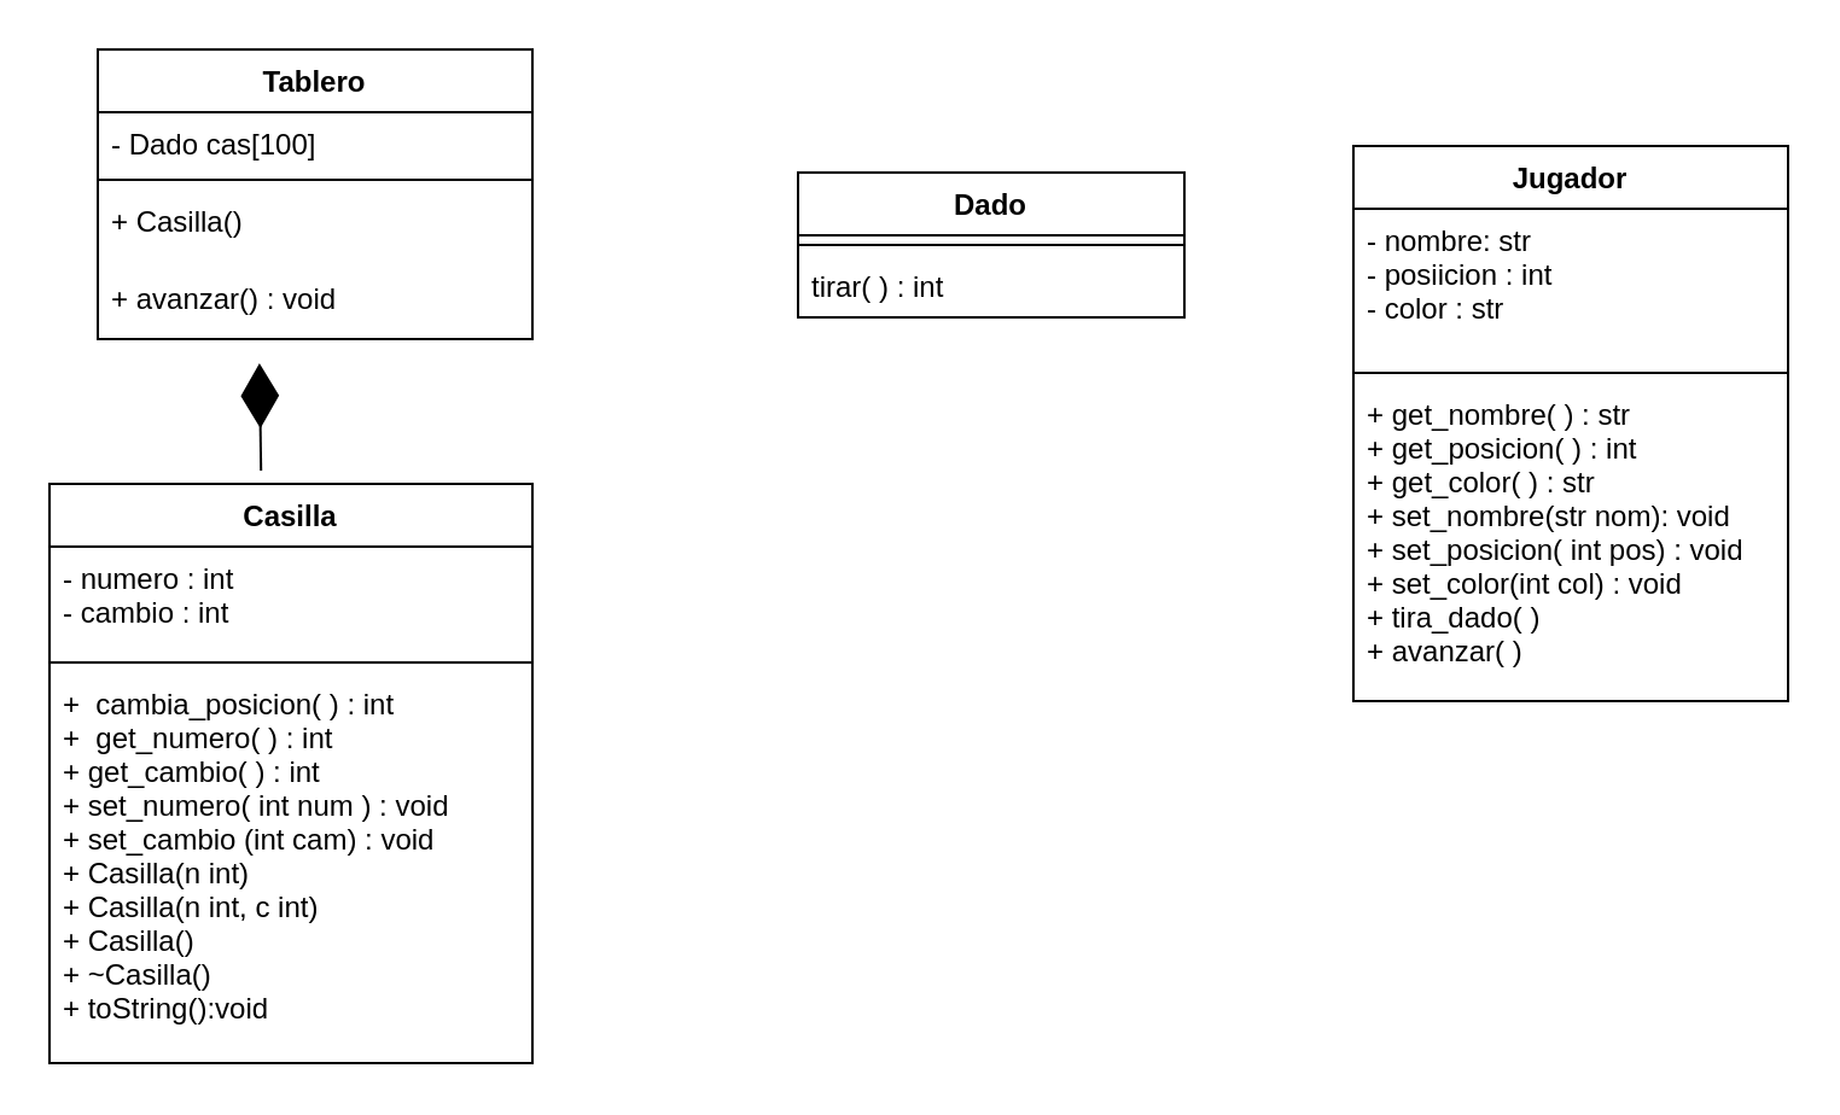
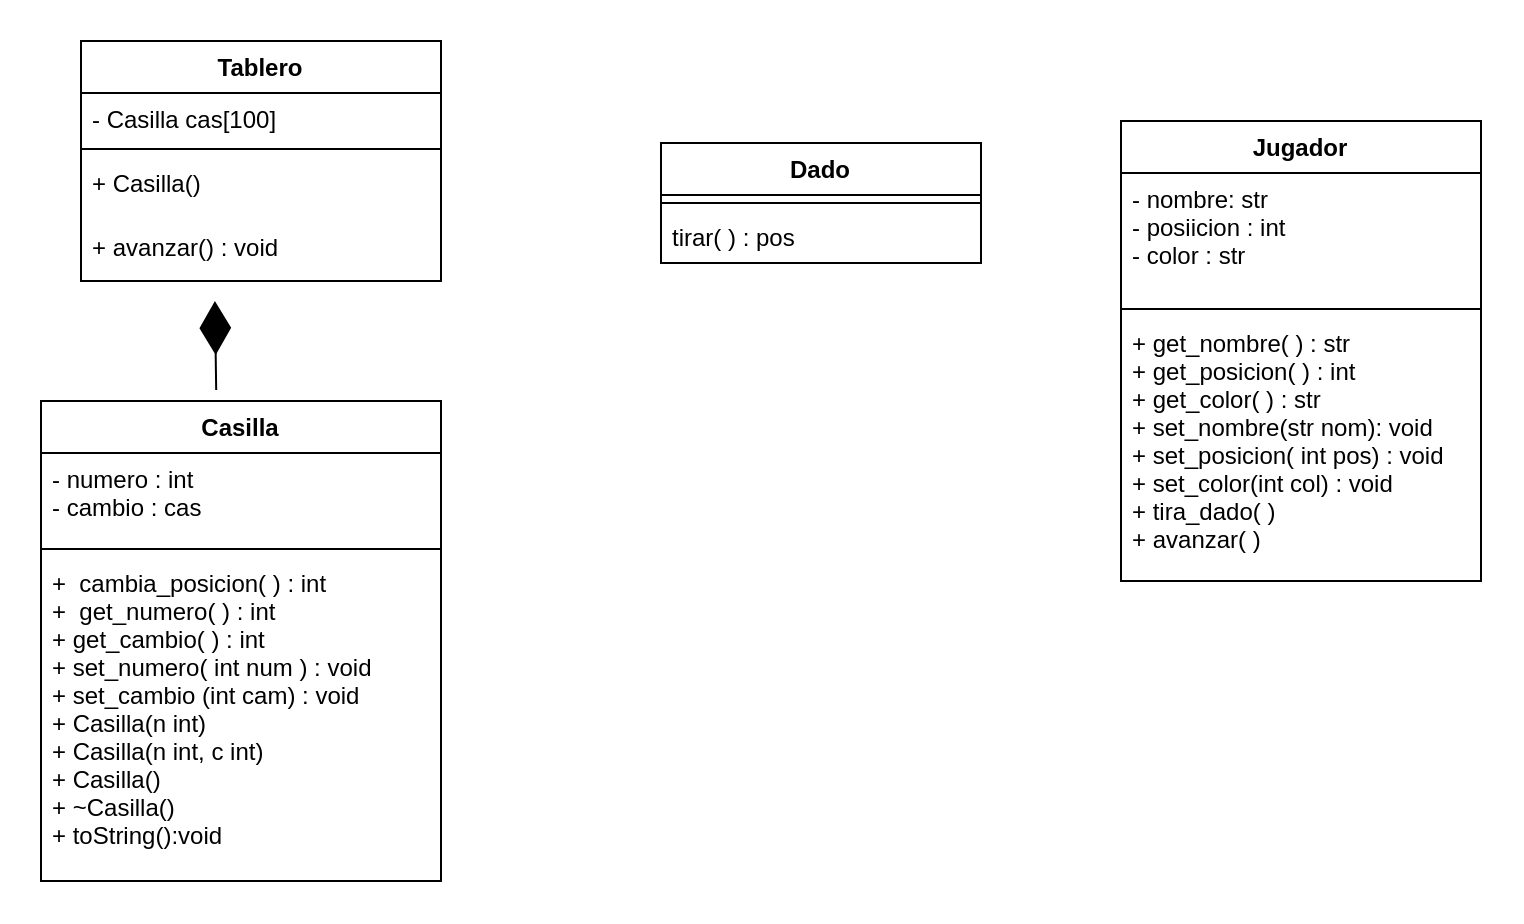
  <mxCell id="0" />
  <mxCell id="1" parent="0" />
  <mxCell id="2" value="Casilla" style="swimlane;fontStyle=1;align=center;verticalAlign=top;childLayout=stackLayout;horizontal=1;startSize=26;horizontalStack=0;resizeParent=1;resizeParentMax=0;resizeLast=0;collapsible=1;marginBottom=0;" parent="1" vertex="1"><mxGeometry x="20" y="200" width="200" height="240" as="geometry" /></mxCell>
- <mxCell id="3" value="- numero : int&#10;- cambio : int" style="text;strokeColor=none;fillColor=none;align=left;verticalAlign=top;spacingLeft=4;spacingRight=4;overflow=hidden;rotatable=0;points=[[0,0.5],[1,0.5]];portConstraint=eastwest;" parent="2" vertex="1"><mxGeometry y="26" width="200" height="44" as="geometry" /></mxCell>
+ <mxCell id="3" value="- numero : int&#10;- cambio : cas" style="text;strokeColor=none;fillColor=none;align=left;verticalAlign=top;spacingLeft=4;spacingRight=4;overflow=hidden;rotatable=0;points=[[0,0.5],[1,0.5]];portConstraint=eastwest;" parent="2" vertex="1"><mxGeometry y="26" width="200" height="44" as="geometry" /></mxCell>
  <mxCell id="4" value="" style="line;strokeWidth=1;fillColor=none;align=left;verticalAlign=middle;spacingTop=-1;spacingLeft=3;spacingRight=3;rotatable=0;labelPosition=right;points=[];portConstraint=eastwest;" parent="2" vertex="1"><mxGeometry y="70" width="200" height="8" as="geometry" /></mxCell>
  <mxCell id="5" value="+  cambia_posicion( ) : int&#10;+  get_numero( ) : int&#10;+ get_cambio( ) : int&#10;+ set_numero( int num ) : void&#10;+ set_cambio (int cam) : void&#10;+ Casilla(n int)&#10;+ Casilla(n int, c int)&#10;+ Casilla()&#10;+ ~Casilla()&#10;+ toString():void" style="text;strokeColor=none;fillColor=none;align=left;verticalAlign=top;spacingLeft=4;spacingRight=4;overflow=hidden;rotatable=0;points=[[0,0.5],[1,0.5]];portConstraint=eastwest;" parent="2" vertex="1"><mxGeometry y="78" width="200" height="162" as="geometry" /></mxCell>
  <mxCell id="6" value="" style="endArrow=diamondThin;endFill=1;endSize=24;html=1;exitX=0.438;exitY=-0.023;exitDx=0;exitDy=0;exitPerimeter=0;entryX=0.481;entryY=1.154;entryDx=0;entryDy=0;entryPerimeter=0;" parent="1" source="2" edge="1"><mxGeometry width="160" relative="1" as="geometry"><mxPoint x="100" y="240" as="sourcePoint" /><mxPoint x="106.96" y="150.004" as="targetPoint" /><Array as="points" /></mxGeometry></mxCell>
  <mxCell id="7" value="Dado" style="swimlane;fontStyle=1;align=center;verticalAlign=top;childLayout=stackLayout;horizontal=1;startSize=26;horizontalStack=0;resizeParent=1;resizeParentMax=0;resizeLast=0;collapsible=1;marginBottom=0;" parent="1" vertex="1"><mxGeometry x="330" y="71" width="160" height="60" as="geometry" /></mxCell>
  <mxCell id="8" value="" style="line;strokeWidth=1;fillColor=none;align=left;verticalAlign=middle;spacingTop=-1;spacingLeft=3;spacingRight=3;rotatable=0;labelPosition=right;points=[];portConstraint=eastwest;" parent="7" vertex="1"><mxGeometry y="26" width="160" height="8" as="geometry" /></mxCell>
- <mxCell id="9" value="tirar( ) : int" style="text;strokeColor=none;fillColor=none;align=left;verticalAlign=top;spacingLeft=4;spacingRight=4;overflow=hidden;rotatable=0;points=[[0,0.5],[1,0.5]];portConstraint=eastwest;" parent="7" vertex="1"><mxGeometry y="34" width="160" height="26" as="geometry" /></mxCell>
+ <mxCell id="9" value="tirar( ) : pos" style="text;strokeColor=none;fillColor=none;align=left;verticalAlign=top;spacingLeft=4;spacingRight=4;overflow=hidden;rotatable=0;points=[[0,0.5],[1,0.5]];portConstraint=eastwest;" parent="7" vertex="1"><mxGeometry y="34" width="160" height="26" as="geometry" /></mxCell>
  <mxCell id="10" value="Jugador" style="swimlane;fontStyle=1;align=center;verticalAlign=top;childLayout=stackLayout;horizontal=1;startSize=26;horizontalStack=0;resizeParent=1;resizeParentMax=0;resizeLast=0;collapsible=1;marginBottom=0;" parent="1" vertex="1"><mxGeometry x="560" y="60" width="180" height="230" as="geometry" /></mxCell>
  <mxCell id="11" value="- nombre: str&#10;- posiicion : int&#10;- color : str" style="text;strokeColor=none;fillColor=none;align=left;verticalAlign=top;spacingLeft=4;spacingRight=4;overflow=hidden;rotatable=0;points=[[0,0.5],[1,0.5]];portConstraint=eastwest;" parent="10" vertex="1"><mxGeometry y="26" width="180" height="64" as="geometry" /></mxCell>
  <mxCell id="12" value="" style="line;strokeWidth=1;fillColor=none;align=left;verticalAlign=middle;spacingTop=-1;spacingLeft=3;spacingRight=3;rotatable=0;labelPosition=right;points=[];portConstraint=eastwest;" parent="10" vertex="1"><mxGeometry y="90" width="180" height="8" as="geometry" /></mxCell>
  <mxCell id="13" value="+ get_nombre( ) : str&#10;+ get_posicion( ) : int&#10;+ get_color( ) : str&#10;+ set_nombre(str nom): void&#10;+ set_posicion( int pos) : void&#10;+ set_color(int col) : void&#10;+ tira_dado( )&#10;+ avanzar( )&#10;" style="text;strokeColor=none;fillColor=none;align=left;verticalAlign=top;spacingLeft=4;spacingRight=4;overflow=hidden;rotatable=0;points=[[0,0.5],[1,0.5]];portConstraint=eastwest;" parent="10" vertex="1"><mxGeometry y="98" width="180" height="132" as="geometry" /></mxCell>
  <mxCell id="14" value="Tablero" style="swimlane;fontStyle=1;align=center;verticalAlign=top;childLayout=stackLayout;horizontal=1;startSize=26;horizontalStack=0;resizeParent=1;resizeParentMax=0;resizeLast=0;collapsible=1;marginBottom=0;" parent="1" vertex="1"><mxGeometry x="40" y="20" width="180" height="120" as="geometry" /></mxCell>
- <mxCell id="15" value="- Dado cas[100]" style="text;strokeColor=none;fillColor=none;align=left;verticalAlign=top;spacingLeft=4;spacingRight=4;overflow=hidden;rotatable=0;points=[[0,0.5],[1,0.5]];portConstraint=eastwest;" parent="14" vertex="1"><mxGeometry y="26" width="180" height="24" as="geometry" /></mxCell>
+ <mxCell id="15" value="- Casilla cas[100]" style="text;strokeColor=none;fillColor=none;align=left;verticalAlign=top;spacingLeft=4;spacingRight=4;overflow=hidden;rotatable=0;points=[[0,0.5],[1,0.5]];portConstraint=eastwest;" parent="14" vertex="1"><mxGeometry y="26" width="180" height="24" as="geometry" /></mxCell>
  <mxCell id="16" value="" style="line;strokeWidth=1;fillColor=none;align=left;verticalAlign=middle;spacingTop=-1;spacingLeft=3;spacingRight=3;rotatable=0;labelPosition=right;points=[];portConstraint=eastwest;" parent="14" vertex="1"><mxGeometry y="50" width="180" height="8" as="geometry" /></mxCell>
  <mxCell id="17" value="+ Casilla()&#10;" style="text;strokeColor=none;fillColor=none;align=left;verticalAlign=top;spacingLeft=4;spacingRight=4;overflow=hidden;rotatable=0;points=[[0,0.5],[1,0.5]];portConstraint=eastwest;" parent="14" vertex="1"><mxGeometry y="58" width="180" height="32" as="geometry" /></mxCell>
  <mxCell id="18" value="+ avanzar() : void" style="text;strokeColor=none;fillColor=none;align=left;verticalAlign=top;spacingLeft=4;spacingRight=4;overflow=hidden;rotatable=0;points=[[0,0.5],[1,0.5]];portConstraint=eastwest;" parent="14" vertex="1"><mxGeometry y="90" width="180" height="30" as="geometry" /></mxCell>
